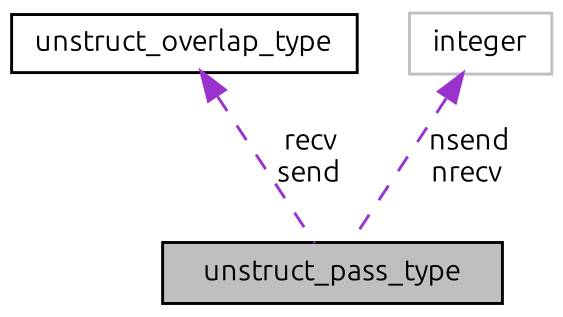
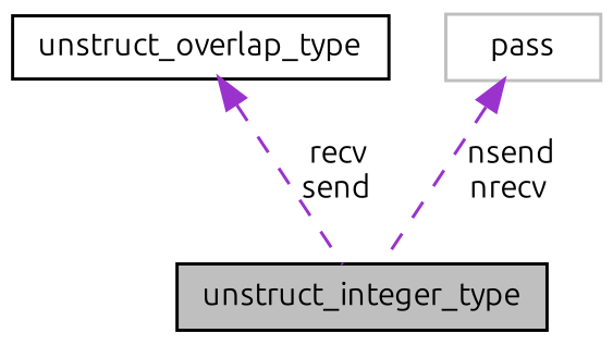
  digraph {
    fontname=Ubuntu
    node [color=black fillcolor=white fontname=Ubuntu fontsize=10 shape=record style=filled]
    edge [color=darkorchid3 dir=back fontname=Ubuntu fontsize=10 labelfontname=Helvetica labelfontsize=10 style=dashed]
-   n1 [fillcolor=grey75 fontcolor=black height=0.2 label=unstruct_pass_type width=0.4]
+   n1 [fillcolor=grey75 fontcolor=black height=0.2 label=unstruct_integer_type width=0.4]
    n2 [height=0.2 label=unstruct_overlap_type width=0.4]
-   n3 [color=grey75 height=0.2 label=integer width=0.4]
+   n3 [color=grey75 height=0.2 label=pass width=0.4]
    n2 -> n1 [label=" recv\nsend"]
    n3 -> n1 [label=" nsend\nnrecv"]
  }
